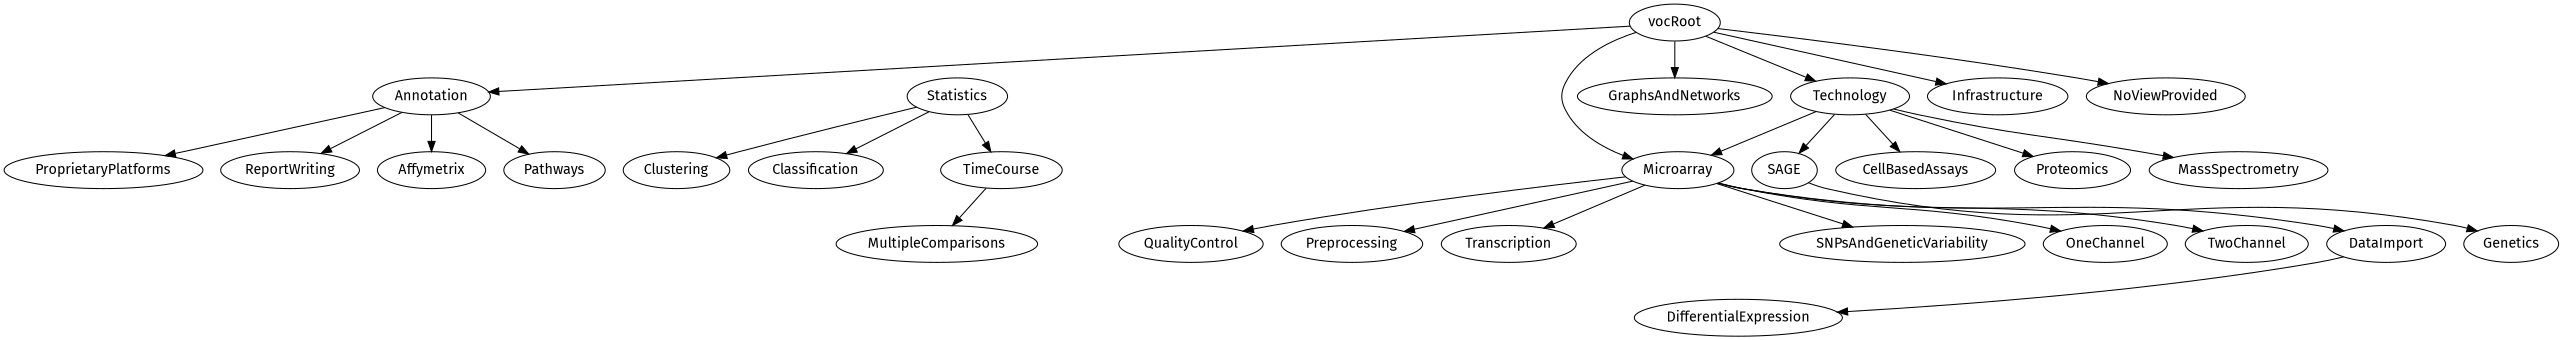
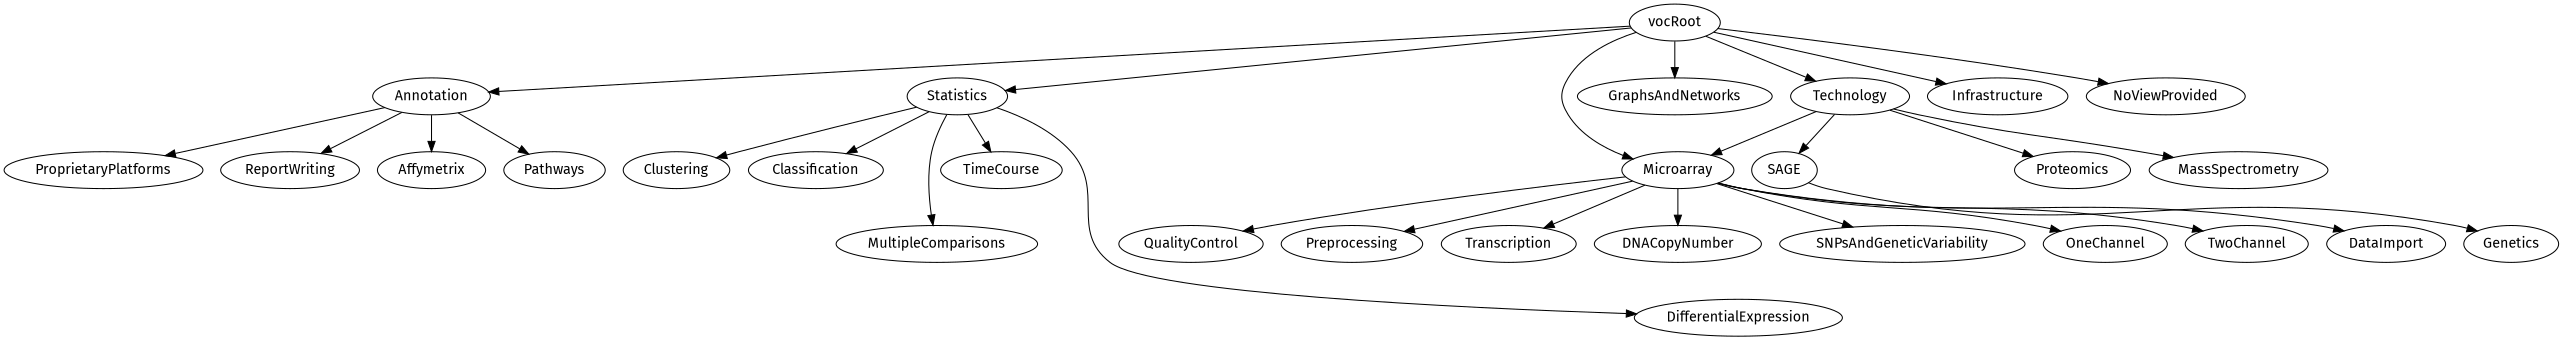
  digraph {
    fontname="Fira Sans"
    node [fontname="Fira Sans"]
    edge [fontname="Fira Sans"]
    vocRoot
    Microarray
    Annotation
    Statistics
    GraphsAndNetworks
    Technology
    Infrastructure
    NoViewProvided
    OneChannel
    TwoChannel
    DataImport
    QualityControl
    Preprocessing
    Transcription
+   DNACopyNumber
    SNPsAndGeneticVariability
    Pathways
    ProprietaryPlatforms
    ReportWriting
    Affymetrix
    DifferentialExpression
    Clustering
    Classification
    MultipleComparisons
    TimeCourse
    Proteomics
    MassSpectrometry
    SAGE
-   CellBasedAssays
    Genetics
    vocRoot -> Microarray
    vocRoot -> Annotation
+   vocRoot -> Statistics
    vocRoot -> GraphsAndNetworks
    vocRoot -> Technology
    vocRoot -> Infrastructure
    vocRoot -> NoViewProvided
    Microarray -> OneChannel
    Microarray -> TwoChannel
    Microarray -> DataImport
    Microarray -> QualityControl
    Microarray -> Preprocessing
    Microarray -> Transcription
+   Microarray -> DNACopyNumber
    Microarray -> SNPsAndGeneticVariability
    Annotation -> Pathways
    Annotation -> ProprietaryPlatforms
    Annotation -> ReportWriting
    Annotation -> Affymetrix
-   DataImport -> DifferentialExpression
+   Statistics -> DifferentialExpression
    Statistics -> Clustering
    Statistics -> Classification
-   TimeCourse -> MultipleComparisons
+   Statistics -> MultipleComparisons
    Statistics -> TimeCourse
    Technology -> Microarray
    Technology -> Proteomics
    Technology -> MassSpectrometry
    Technology -> SAGE
-   Technology -> CellBasedAssays
    SAGE -> Genetics
  }
